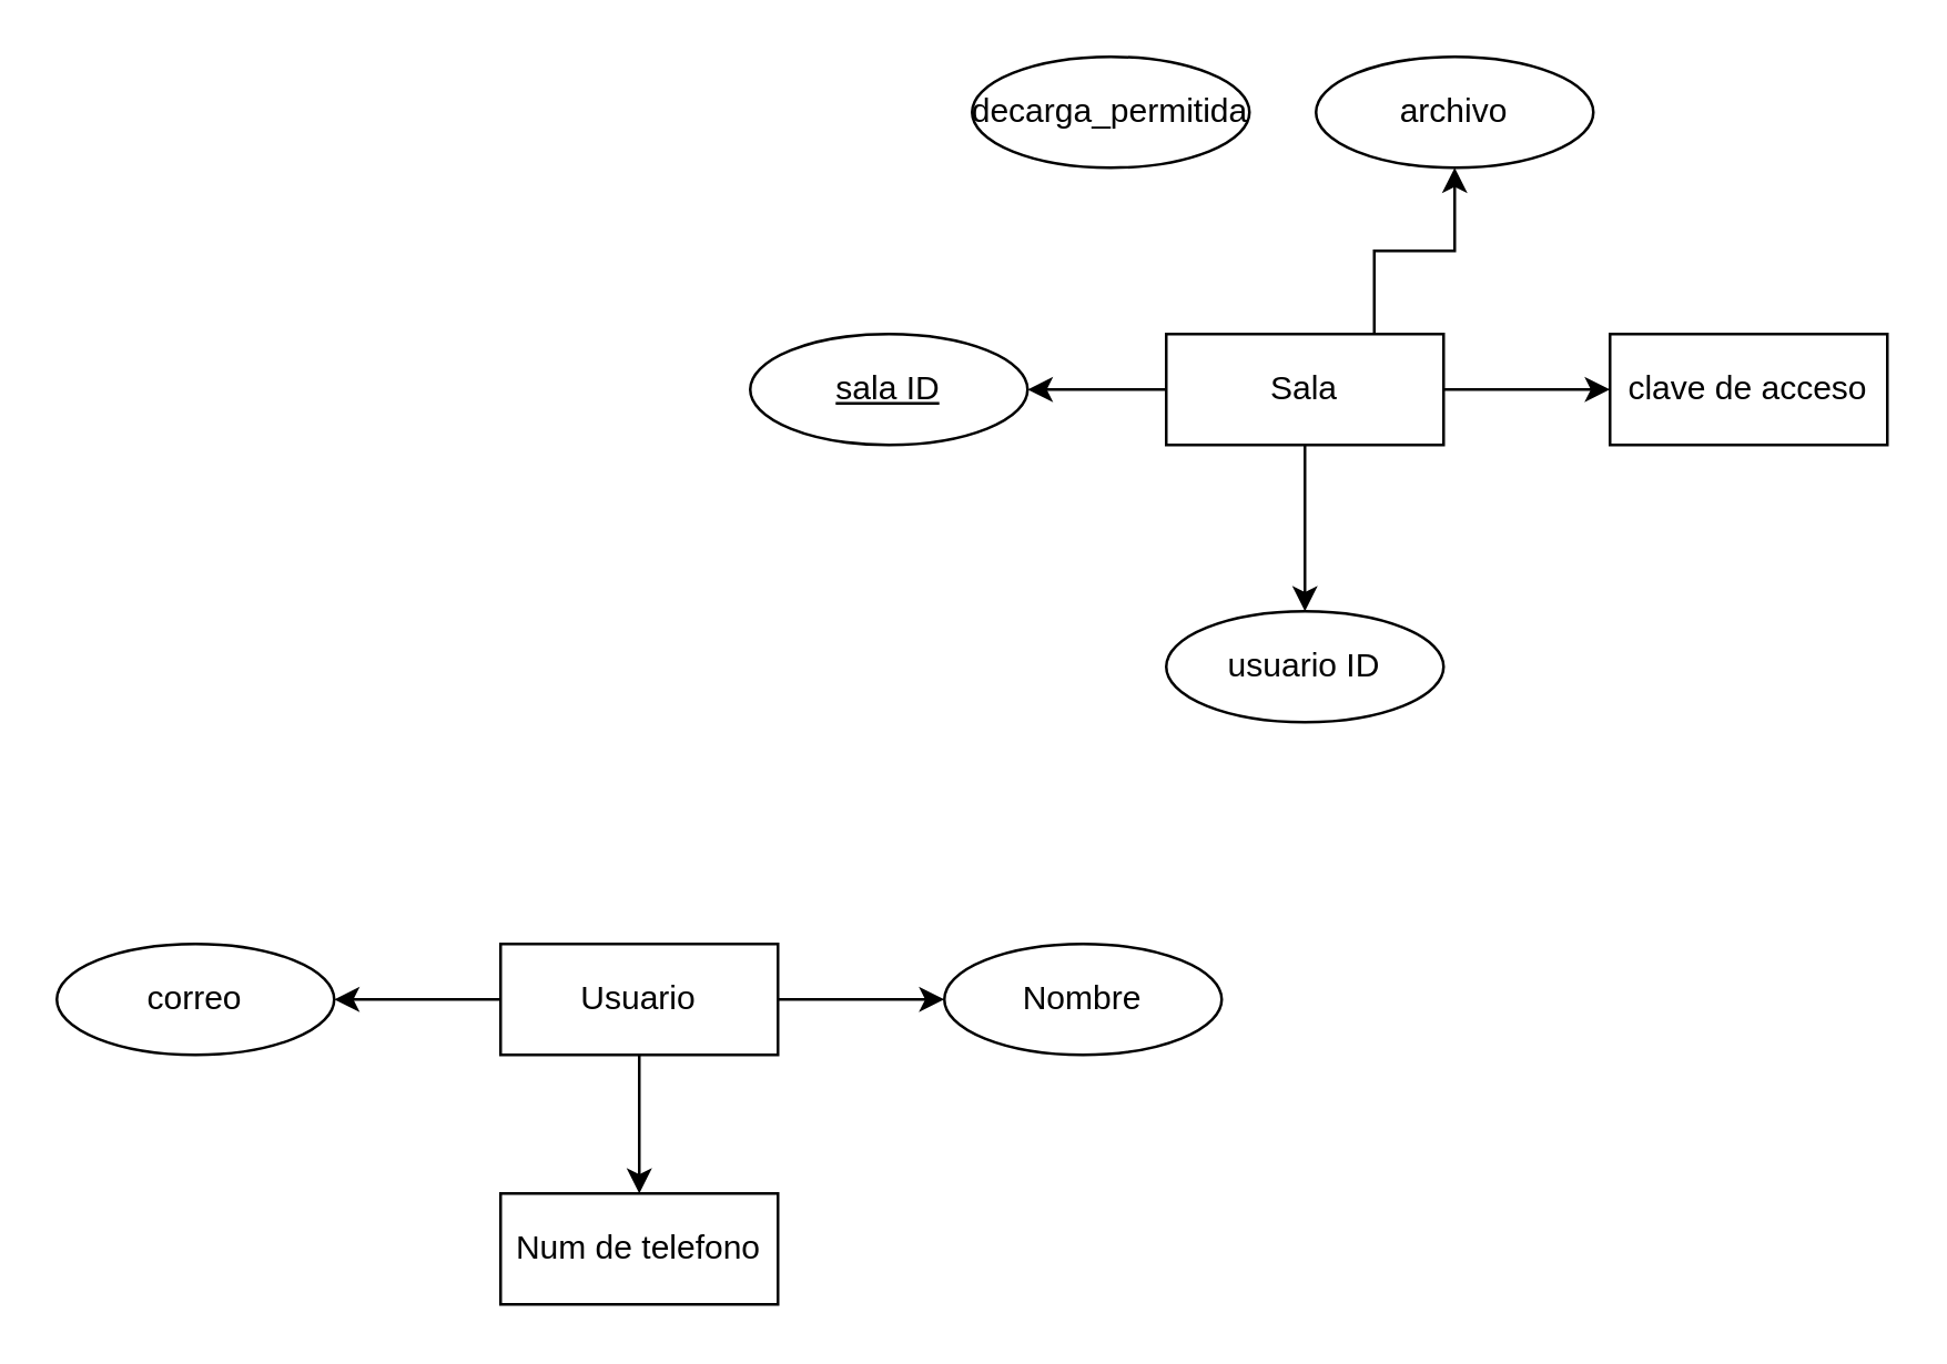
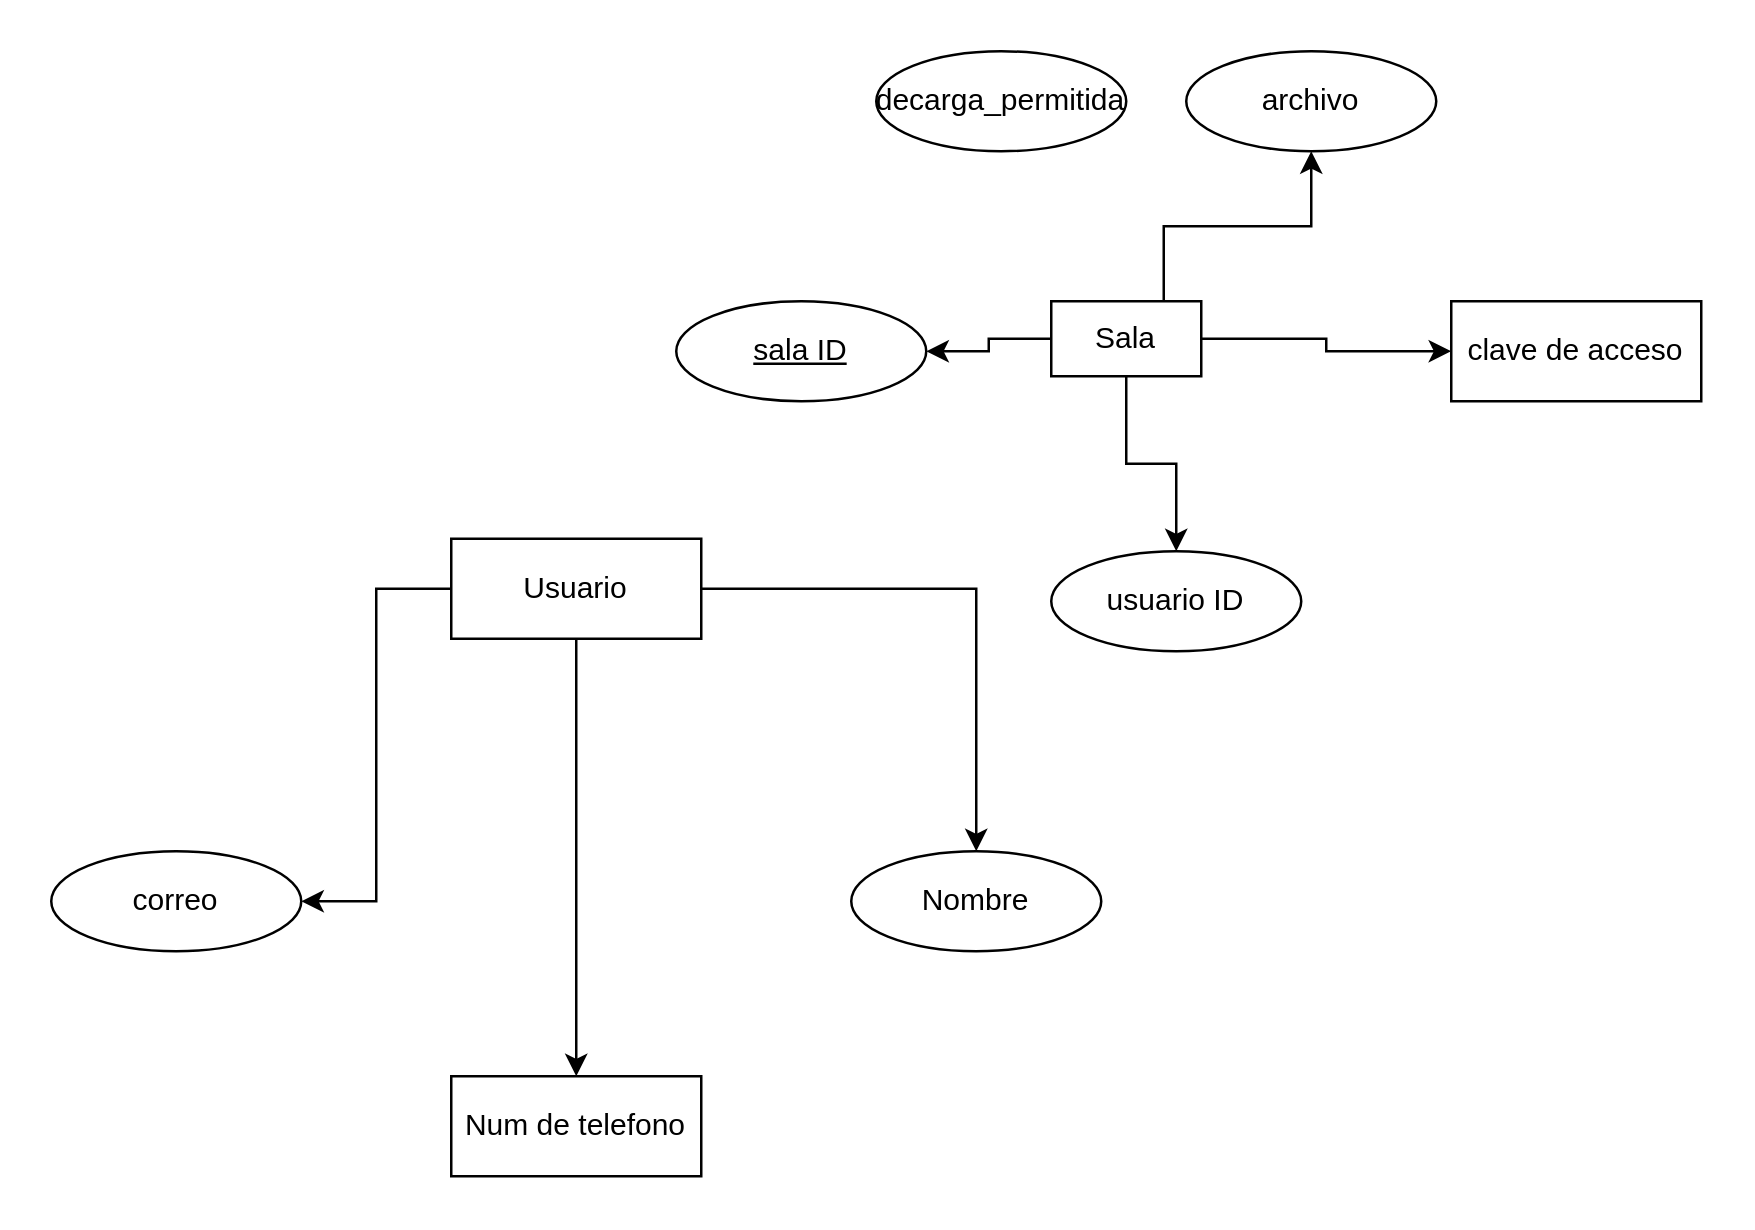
  <mxCell id="0" />
  <mxCell id="1" parent="0" />
  <mxCell id="2" style="edgeStyle=orthogonalEdgeStyle;rounded=0;orthogonalLoop=1;jettySize=auto;html=1;entryX=0.5;entryY=1;entryDx=0;entryDy=0;exitX=0.75;exitY=0;exitDx=0;exitDy=0;" edge="1" parent="1" source="6" target="8"><mxGeometry relative="1" as="geometry" /></mxCell>
  <mxCell id="3" style="edgeStyle=orthogonalEdgeStyle;rounded=0;orthogonalLoop=1;jettySize=auto;html=1;entryX=1;entryY=0.5;entryDx=0;entryDy=0;" edge="1" parent="1" source="6" target="9"><mxGeometry relative="1" as="geometry" /></mxCell>
  <mxCell id="4" style="edgeStyle=orthogonalEdgeStyle;rounded=0;orthogonalLoop=1;jettySize=auto;html=1;" edge="1" parent="1" source="6" target="10"><mxGeometry relative="1" as="geometry" /></mxCell>
  <mxCell id="5" style="edgeStyle=orthogonalEdgeStyle;rounded=0;orthogonalLoop=1;jettySize=auto;html=1;" edge="1" parent="1" source="6" target="18"><mxGeometry relative="1" as="geometry" /></mxCell>
- <mxCell id="6" value="Sala" style="whiteSpace=wrap;html=1;align=center;" vertex="1" parent="1"><mxGeometry x="420" y="120" width="100" height="40" as="geometry" /></mxCell>
+ <mxCell id="6" value="Sala" style="whiteSpace=wrap;html=1;align=center;" vertex="1" parent="1"><mxGeometry x="420" y="120" width="60" height="30" as="geometry" /></mxCell>
  <mxCell id="7" value="decarga_permitida" style="ellipse;whiteSpace=wrap;html=1;align=center;" vertex="1" parent="1"><mxGeometry x="350" y="20" width="100" height="40" as="geometry" /></mxCell>
  <mxCell id="8" value="archivo" style="ellipse;whiteSpace=wrap;html=1;align=center;" vertex="1" parent="1"><mxGeometry x="474" y="20" width="100" height="40" as="geometry" /></mxCell>
  <mxCell id="9" value="sala ID" style="ellipse;whiteSpace=wrap;html=1;align=center;fontStyle=4;" vertex="1" parent="1"><mxGeometry x="270" y="120" width="100" height="40" as="geometry" /></mxCell>
  <mxCell id="10" value="clave de acceso" style="whiteSpace=wrap;html=1;align=center;rounded=0;" vertex="1" parent="1"><mxGeometry x="580" y="120" width="100" height="40" as="geometry" /></mxCell>
  <mxCell id="11" style="edgeStyle=orthogonalEdgeStyle;rounded=0;orthogonalLoop=1;jettySize=auto;html=1;" edge="1" parent="1" source="14" target="15"><mxGeometry relative="1" as="geometry" /></mxCell>
  <mxCell id="12" style="edgeStyle=orthogonalEdgeStyle;rounded=0;orthogonalLoop=1;jettySize=auto;html=1;" edge="1" parent="1" source="14" target="16"><mxGeometry relative="1" as="geometry" /></mxCell>
  <mxCell id="13" style="edgeStyle=orthogonalEdgeStyle;rounded=0;orthogonalLoop=1;jettySize=auto;html=1;entryX=1;entryY=0.5;entryDx=0;entryDy=0;" edge="1" parent="1" source="14" target="17"><mxGeometry relative="1" as="geometry" /></mxCell>
- <mxCell id="14" value="Usuario" style="whiteSpace=wrap;html=1;align=center;" vertex="1" parent="1"><mxGeometry x="180" y="340" width="100" height="40" as="geometry" /></mxCell>
+ <mxCell id="14" value="Usuario" style="whiteSpace=wrap;html=1;align=center;" vertex="1" parent="1"><mxGeometry x="180" y="215" width="100" height="40" as="geometry" /></mxCell>
  <mxCell id="15" value="Nombre" style="ellipse;whiteSpace=wrap;html=1;align=center;" vertex="1" parent="1"><mxGeometry x="340" y="340" width="100" height="40" as="geometry" /></mxCell>
  <mxCell id="16" value="Num de telefono" style="whiteSpace=wrap;html=1;align=center;rounded=0;" vertex="1" parent="1"><mxGeometry x="180" y="430" width="100" height="40" as="geometry" /></mxCell>
  <mxCell id="17" value="correo" style="ellipse;whiteSpace=wrap;html=1;align=center;" vertex="1" parent="1"><mxGeometry x="20" y="340" width="100" height="40" as="geometry" /></mxCell>
  <mxCell id="18" value="usuario ID" style="ellipse;whiteSpace=wrap;html=1;align=center;" vertex="1" parent="1"><mxGeometry x="420" y="220" width="100" height="40" as="geometry" /></mxCell>
